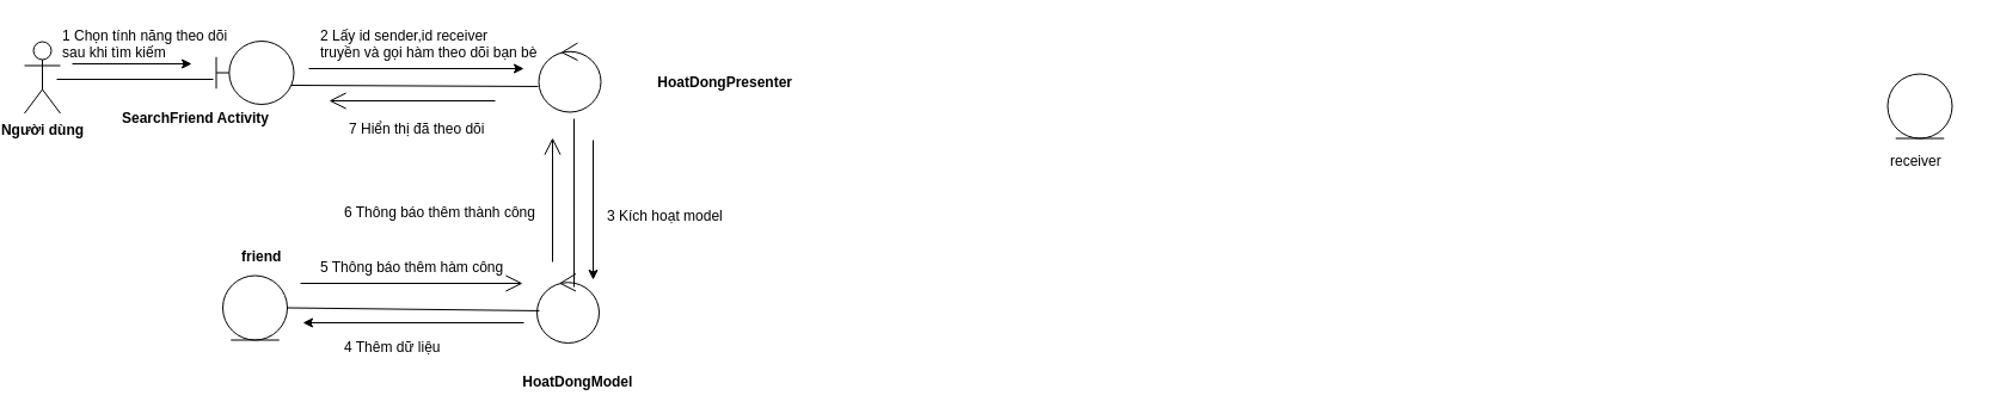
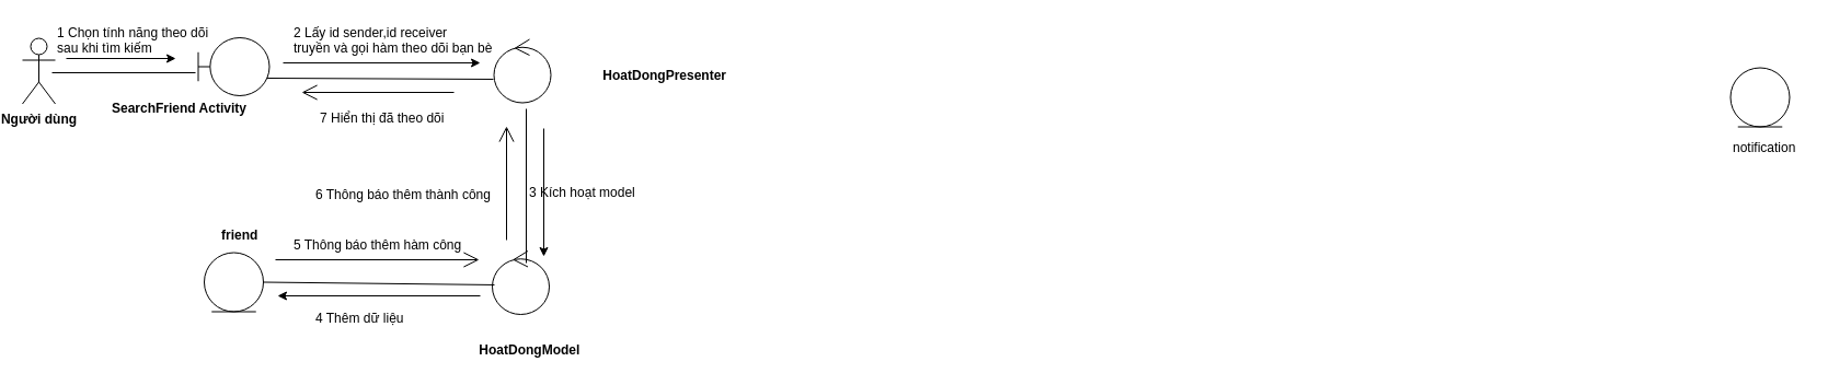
  <mxCell id="0" />
  <mxCell id="1" parent="0" />
  <mxCell id="2" value="Người dùng" style="shape=umlActor;verticalLabelPosition=bottom;labelBackgroundColor=#ffffff;verticalAlign=top;html=1;outlineConnect=0;fontStyle=1" parent="1" vertex="1"><mxGeometry x="20" y="34.5" width="30" height="60" as="geometry" /></mxCell>
  <mxCell id="3" value="" style="ellipse;shape=umlControl;whiteSpace=wrap;html=1;strokeColor=#000000;" parent="1" vertex="1"><mxGeometry x="450.5" y="35.5" width="52" height="58" as="geometry" /></mxCell>
  <mxCell id="4" value="&amp;nbsp;HoatDongPresenter" style="text;html=1;resizable=0;points=[];autosize=1;align=left;verticalAlign=top;spacingTop=-4;fontStyle=1" parent="1" vertex="1"><mxGeometry x="544.5" y="58.5" width="120" height="20" as="geometry" /></mxCell>
  <mxCell id="5" value="" style="shape=umlBoundary;whiteSpace=wrap;html=1;strokeColor=#000000;" parent="1" vertex="1"><mxGeometry x="180.5" y="34" width="65" height="53" as="geometry" /></mxCell>
  <mxCell id="6" value="SearchFriend Activity" style="text;html=1;resizable=0;points=[];autosize=1;align=left;verticalAlign=top;spacingTop=-4;fontStyle=1" parent="1" vertex="1"><mxGeometry x="100" y="89" width="123" height="14" as="geometry" /></mxCell>
  <mxCell id="7" value="" style="ellipse;shape=umlEntity;whiteSpace=wrap;html=1;strokeColor=#000000;" parent="1" vertex="1"><mxGeometry x="186" y="230.5" width="54" height="54" as="geometry" /></mxCell>
  <mxCell id="8" value="&amp;nbsp;HoatDongModel" style="text;html=1;resizable=0;points=[];autosize=1;align=left;verticalAlign=top;spacingTop=-4;fontStyle=1" parent="1" vertex="1"><mxGeometry x="431.5" y="309.5" width="110" height="20" as="geometry" /></mxCell>
  <mxCell id="9" value="" style="ellipse;shape=umlControl;whiteSpace=wrap;html=1;strokeColor=#000000;" parent="1" vertex="1"><mxGeometry x="449" y="229" width="52" height="58" as="geometry" /></mxCell>
  <mxCell id="10" value="friend" style="text;html=1;resizable=0;points=[];autosize=1;align=left;verticalAlign=top;spacingTop=-4;fontStyle=1" parent="1" vertex="1"><mxGeometry x="200" y="204.5" width="40" height="14" as="geometry" /></mxCell>
  <mxCell id="11" value="" style="ellipse;shape=umlEntity;whiteSpace=wrap;html=1;strokeColor=#000000;" parent="1" vertex="1"><mxGeometry x="1579.5" y="61.5" width="54" height="54" as="geometry" /></mxCell>
- <mxCell id="12" value="receiver" style="text;html=1;resizable=0;points=[];autosize=1;align=left;verticalAlign=top;spacingTop=-4;" parent="1" vertex="1"><mxGeometry x="1579.5" y="125" width="67" height="14" as="geometry" /></mxCell>
+ <mxCell id="12" value="notification" style="text;html=1;resizable=0;points=[];autosize=1;align=left;verticalAlign=top;spacingTop=-4;" parent="1" vertex="1"><mxGeometry x="1579.5" y="125" width="67" height="14" as="geometry" /></mxCell>
  <mxCell id="13" value="" style="endArrow=none;html=1;entryX=-0.038;entryY=0.604;entryDx=0;entryDy=0;entryPerimeter=0;" parent="1" target="5" edge="1"><mxGeometry width="50" height="50" relative="1" as="geometry"><mxPoint x="47" y="66" as="sourcePoint" /><mxPoint x="133" y="0" as="targetPoint" /></mxGeometry></mxCell>
  <mxCell id="14" value="" style="endArrow=none;html=1;exitX=0.962;exitY=0.698;exitDx=0;exitDy=0;exitPerimeter=0;entryX=-0.01;entryY=0.629;entryDx=0;entryDy=0;entryPerimeter=0;" parent="1" source="5" target="3" edge="1"><mxGeometry width="50" height="50" relative="1" as="geometry"><mxPoint x="327" y="98" as="sourcePoint" /><mxPoint x="377" y="48" as="targetPoint" /></mxGeometry></mxCell>
  <mxCell id="15" value="" style="endArrow=none;html=1;exitX=0.596;exitY=0.19;exitDx=0;exitDy=0;exitPerimeter=0;" parent="1" source="9" edge="1"><mxGeometry width="50" height="50" relative="1" as="geometry"><mxPoint x="431" y="200" as="sourcePoint" /><mxPoint x="480" y="99" as="targetPoint" /></mxGeometry></mxCell>
  <mxCell id="16" value="" style="endArrow=none;html=1;entryX=0.038;entryY=0.534;entryDx=0;entryDy=0;entryPerimeter=0;exitX=1;exitY=0.5;exitDx=0;exitDy=0;" parent="1" source="7" target="9" edge="1"><mxGeometry width="50" height="50" relative="1" as="geometry"><mxPoint x="293" y="258" as="sourcePoint" /><mxPoint x="343" y="208" as="targetPoint" /></mxGeometry></mxCell>
  <mxCell id="17" value="1 Chọn tính năng theo dõi&lt;br&gt;sau khi tìm kiếm" style="text;html=1;resizable=0;points=[];autosize=1;align=left;verticalAlign=top;spacingTop=-4;" parent="1" vertex="1"><mxGeometry x="50" y="20" width="148" height="28" as="geometry" /></mxCell>
  <mxCell id="18" value="" style="endArrow=classic;html=1;" parent="1" edge="1"><mxGeometry width="50" height="50" relative="1" as="geometry"><mxPoint x="60" y="53" as="sourcePoint" /><mxPoint x="160" y="53" as="targetPoint" /></mxGeometry></mxCell>
  <mxCell id="19" value="" style="endArrow=classic;html=1;" parent="1" edge="1"><mxGeometry width="50" height="50" relative="1" as="geometry"><mxPoint x="258" y="57" as="sourcePoint" /><mxPoint x="438" y="57" as="targetPoint" /></mxGeometry></mxCell>
  <mxCell id="20" value="" style="endArrow=classic;html=1;" parent="1" edge="1"><mxGeometry width="50" height="50" relative="1" as="geometry"><mxPoint x="496" y="117" as="sourcePoint" /><mxPoint x="496" y="234" as="targetPoint" /></mxGeometry></mxCell>
  <mxCell id="21" value="" style="endArrow=classic;html=1;" parent="1" edge="1"><mxGeometry width="50" height="50" relative="1" as="geometry"><mxPoint x="438" y="270" as="sourcePoint" /><mxPoint x="253" y="270" as="targetPoint" /></mxGeometry></mxCell>
  <mxCell id="22" value="" style="endArrow=open;endFill=1;endSize=12;html=1;" parent="1" edge="1"><mxGeometry width="160" relative="1" as="geometry"><mxPoint x="251" y="237" as="sourcePoint" /><mxPoint x="437" y="237" as="targetPoint" /></mxGeometry></mxCell>
  <mxCell id="23" value="" style="endArrow=open;endFill=1;endSize=12;html=1;" parent="1" edge="1"><mxGeometry width="160" relative="1" as="geometry"><mxPoint x="462" y="219" as="sourcePoint" /><mxPoint x="462" y="115" as="targetPoint" /></mxGeometry></mxCell>
  <mxCell id="24" value="" style="endArrow=open;endFill=1;endSize=12;html=1;" parent="1" edge="1"><mxGeometry width="160" relative="1" as="geometry"><mxPoint x="414" y="84" as="sourcePoint" /><mxPoint x="275" y="84" as="targetPoint" /></mxGeometry></mxCell>
  <mxCell id="25" value="2 Lấy id sender,id receiver&amp;nbsp;&lt;br&gt;truyền và gọi hàm theo dõi bạn bè" style="text;html=1;resizable=0;points=[];autosize=1;align=left;verticalAlign=top;spacingTop=-4;" parent="1" vertex="1"><mxGeometry x="266" y="20" width="191" height="28" as="geometry" /></mxCell>
- <mxCell id="26" value="3 Kích hoạt model" style="text;html=1;resizable=0;points=[];autosize=1;align=left;verticalAlign=top;spacingTop=-4;" parent="1" vertex="1"><mxGeometry x="506" y="171" width="107" height="14" as="geometry" /></mxCell>
+ <mxCell id="26" value="3 Kích hoạt model" style="text;html=1;resizable=0;points=[];autosize=1;align=left;verticalAlign=top;spacingTop=-4;" parent="1" vertex="1"><mxGeometry x="481" y="166" width="107" height="14" as="geometry" /></mxCell>
  <mxCell id="27" value="4 Thêm dữ liệu" style="text;html=1;resizable=0;points=[];autosize=1;align=left;verticalAlign=top;spacingTop=-4;" parent="1" vertex="1"><mxGeometry x="285.5" y="280.5" width="91" height="14" as="geometry" /></mxCell>
  <mxCell id="28" value="5 Thông báo thêm hàm công" style="text;html=1;resizable=0;points=[];autosize=1;align=left;verticalAlign=top;spacingTop=-4;" parent="1" vertex="1"><mxGeometry x="266" y="214" width="170" height="14" as="geometry" /></mxCell>
  <mxCell id="29" value="6 Thông báo thêm thành công" style="text;html=1;resizable=0;points=[];autosize=1;align=left;verticalAlign=top;spacingTop=-4;" parent="1" vertex="1"><mxGeometry x="285.5" y="168" width="170" height="14" as="geometry" /></mxCell>
  <mxCell id="30" value="7 Hiển thị đã theo dõi" style="text;html=1;resizable=0;points=[];autosize=1;align=left;verticalAlign=top;spacingTop=-4;" parent="1" vertex="1"><mxGeometry x="289.5" y="98" width="123" height="14" as="geometry" /></mxCell>
